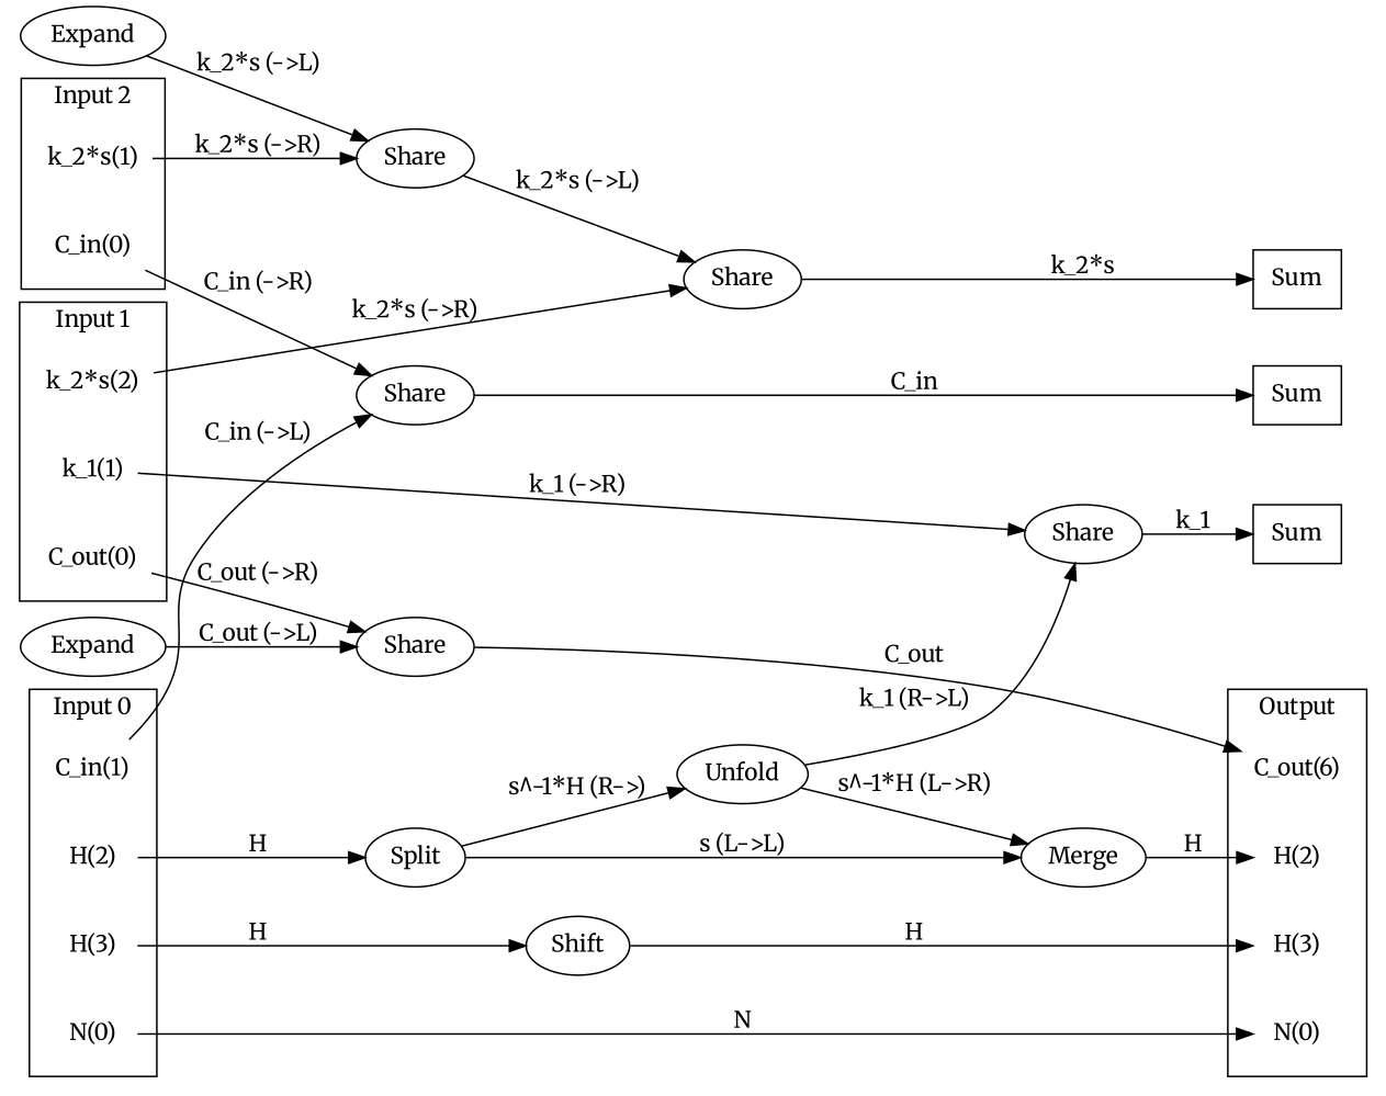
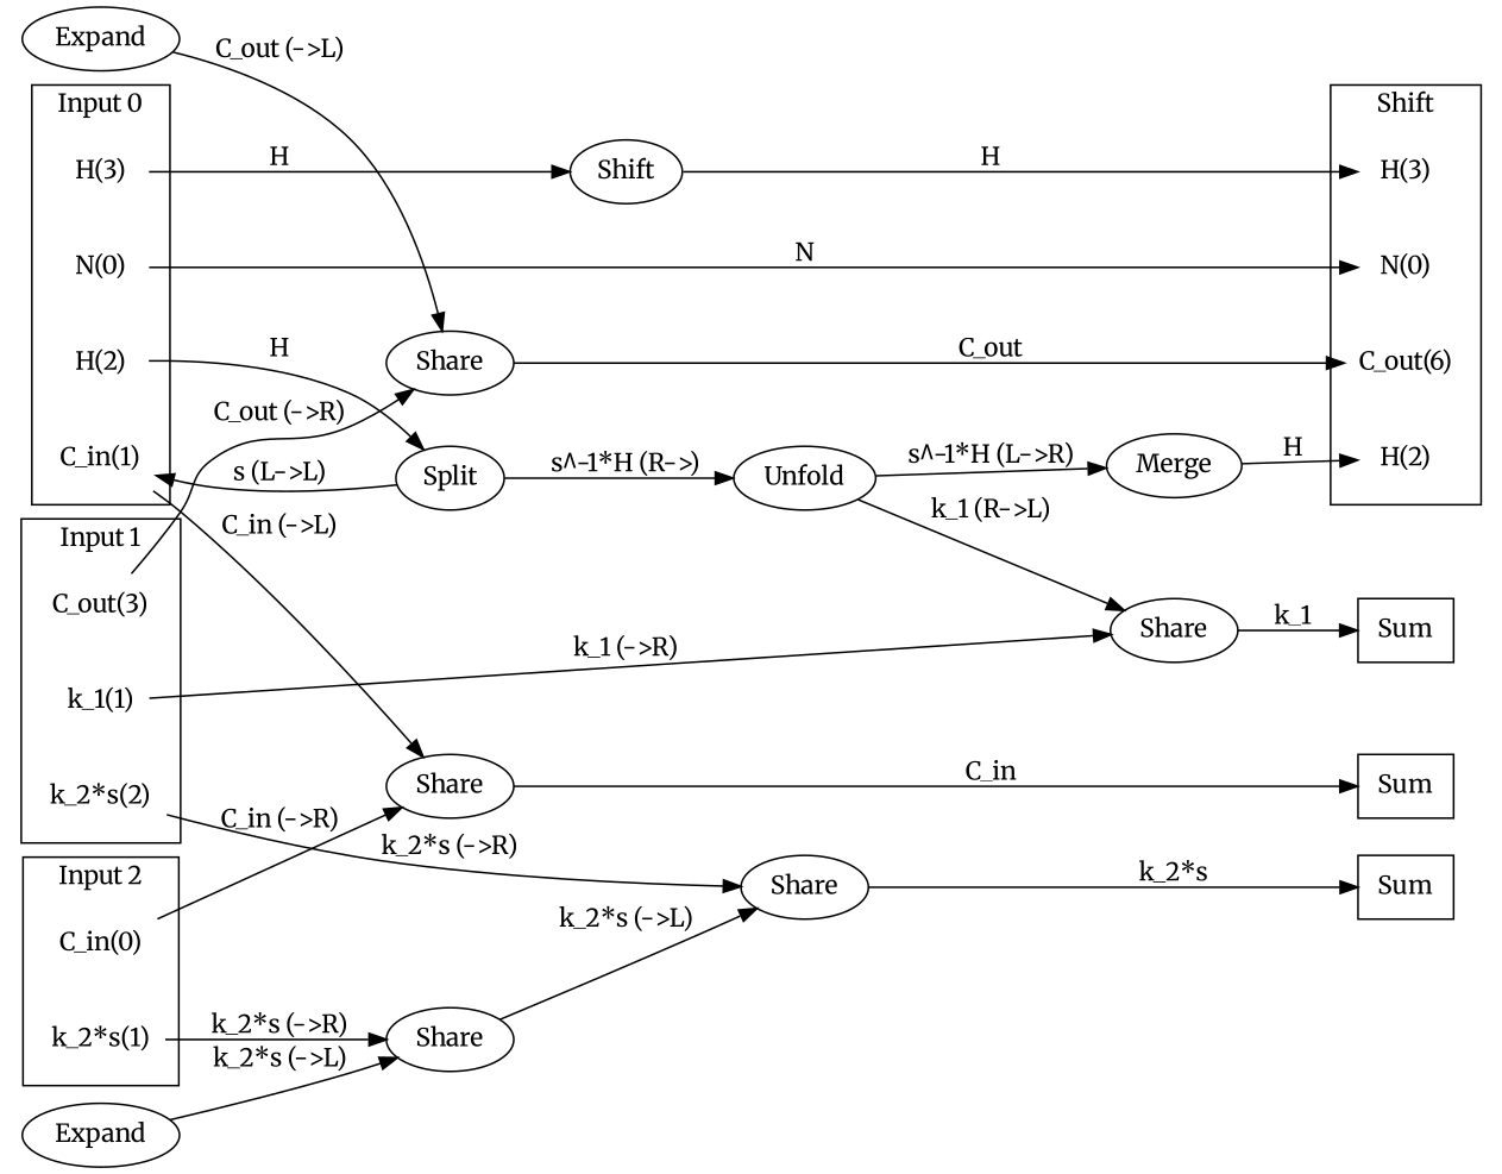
  digraph {
    fontname=Merriweather
    newrank=true
    rankdir=LR
    node [fontname=Merriweather shape=none]
    edge [fontname=Merriweather]
    n1 [label=Sum shape=box]
    n2 [label=Sum shape=box]
    n3 [label=Sum shape=box]
    n4 [label="N(0)"]
    n5 [label="C_out(6)"]
    n6 [label="H(2)"]
    n7 [label="H(3)"]
    n8 [label="N(0)"]
    n9 [label="C_in(1)"]
    n10 [label="H(2)"]
    n11 [label="H(3)"]
-   n12 [label="C_out(0)"]
+   n12 [label="C_out(3)"]
    n13 [label="k_1(1)"]
    n14 [label="k_2*s(2)"]
    n15 [label="C_in(0)"]
    n16 [label="k_2*s(1)"]
    n17 [label=Share shape=""]
    n18 [label=Split shape=""]
    n19 [label=Shift shape=""]
    n20 [label=Share shape=""]
    n21 [label=Share shape=""]
    n22 [label=Share shape=""]
    n23 [label=Share shape=""]
    n24 [label=Expand shape=""]
    n25 [label=Expand shape=""]
    n26 [label=Merge shape=""]
    n27 [label=Unfold shape=""]
    subgraph sub_1 {
      rank=same
      n1
      n2
      n3
      n4
      n5
      n6
      n7
    }
    subgraph sub_2 {
      rank=same
      n8
      n9
      n10
      n11
      n12
      n13
      n14
      n15
      n16
    }
    subgraph cluster_3 {
-     label=Output
+     label=Shift
      n4
      n5
      n6
      n7
    }
    subgraph cluster_4 {
      label="Input 0"
      n8
      n9
      n10
      n11
    }
    subgraph cluster_5 {
      label="Input 1"
      n12
      n13
      n14
    }
    subgraph cluster_6 {
      label="Input 2"
      n15
      n16
    }
    n8 -> n4 [label=N]
    n9 -> n17 [label="C_in (->L)"]
    n10 -> n18 [label=H]
    n11 -> n19 [label=H]
    n12 -> n20 [label="C_out (->R)"]
    n13 -> n21 [label="k_1 (->R)"]
    n14 -> n22 [label="k_2*s (->R)"]
    n15 -> n17 [label="C_in (->R)"]
    n16 -> n23 [label="k_2*s (->R)"]
    n17 -> n3 [label=C_in]
-   n18 -> n26 [label="s (L->L)"]
+   n18 -> n9 [label="s (L->L)"]
    n18 -> n27 [label="s^-1*H (R->)"]
    n19 -> n7 [label=H]
    n20 -> n5 [label=C_out]
    n21 -> n2 [label=k_1]
    n22 -> n1 [label="k_2*s"]
    n23 -> n22 [label="k_2*s (->L)"]
    n24 -> n20 [label="C_out (->L)"]
    n25 -> n23 [label="k_2*s (->L)"]
    n26 -> n6 [label=H]
    n27 -> n21 [label="k_1 (R->L)"]
    n27 -> n26 [label="s^-1*H (L->R)"]
  }
